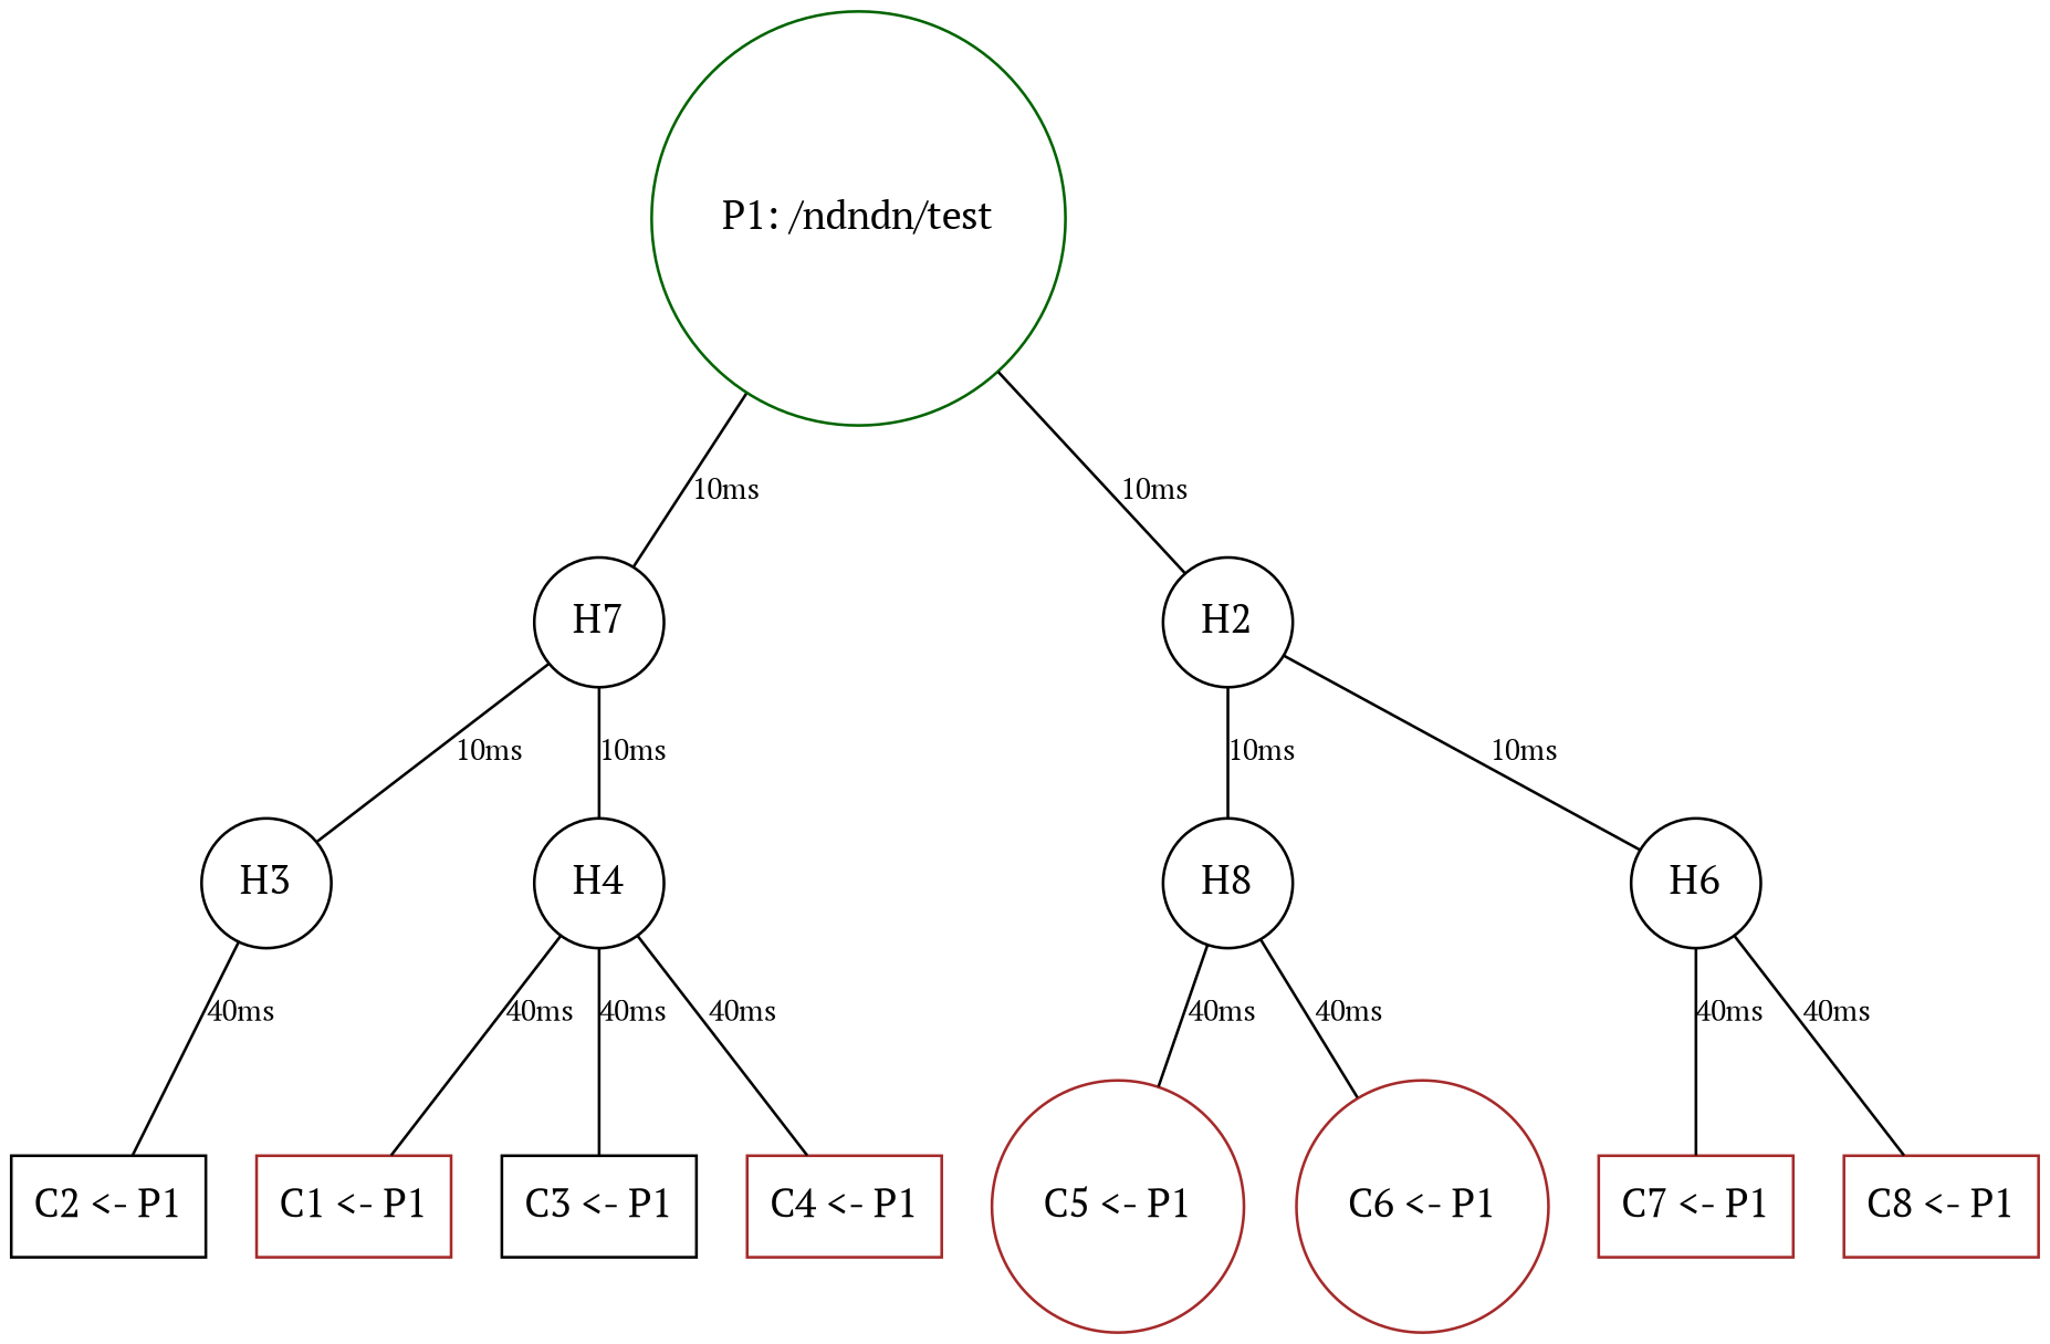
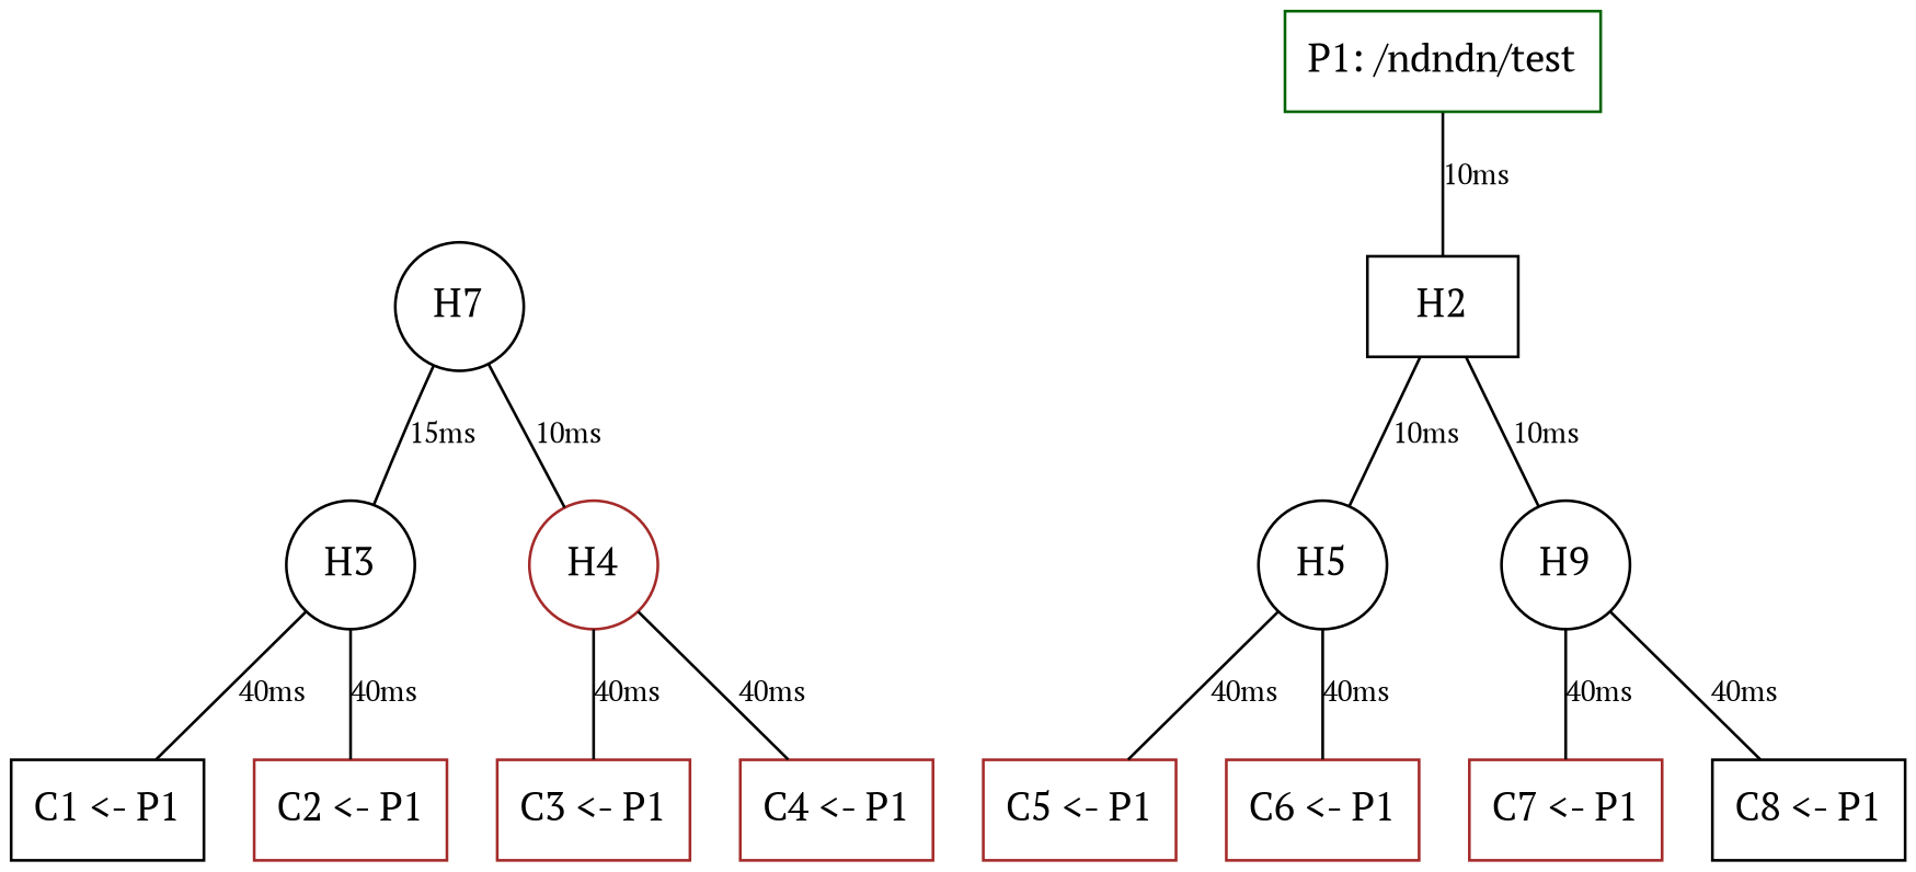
  digraph {
    fontname="PT Serif"
    node [fontname="PT Serif" shape=rect color=brown]
    edge [arrowhead=none fontname="PT Serif" fontsize=10]
    n1 [label=H7 rank=5 shape=circle color=""]
    H3 [rank=5 shape=circle color=""]
-   H4 [rank=5 shape=circle color=""]
-   H2 [rank=5 shape=circle color=""]
-   H5 [rank=5 shape=circle label=H8 color=""]
-   H6 [rank=5 shape=circle color=""]
-   n7 [color=darkgreen label="P1: /ndndn/test" shape=circle]
-   n8 [label="C1 <- P1"]
-   n9 [color=black label="C2 <- P1"]
-   n10 [color=black label="C3 <- P1"]
+   H4 [rank=5 shape=circle]
+   H2 [rank=5 shape=box color=""]
+   H5 [rank=5 shape=circle color=""]
+   H6 [rank=5 shape=circle label=H9 color=""]
+   n7 [color=darkgreen label="P1: /ndndn/test"]
+   n8 [color=black label="C1 <- P1"]
+   n9 [label="C2 <- P1"]
+   n10 [label="C3 <- P1"]
    n11 [label="C4 <- P1"]
-   n12 [label="C5 <- P1" shape=circle]
-   n13 [label="C6 <- P1" shape=circle]
+   n12 [label="C5 <- P1"]
+   n13 [label="C6 <- P1"]
    n14 [label="C7 <- P1"]
-   n15 [label="C8 <- P1"]
+   n15 [color=black label="C8 <- P1"]
    subgraph sub_1 {
      n1
      H3
      H4
      H2
      H5
      H6
    }
    subgraph sub_2 {
      rank=source
      n7
    }
    subgraph sub_3 {
      rank=sink
      n8
      n9
      n10
      n11
      n12
      n13
      n14
      n15
    }
-   n1 -> H3 [label="10ms"]
+   n1 -> H3 [label="15ms"]
    n1 -> H4 [label="10ms"]
    H2 -> H5 [label="10ms"]
    H2 -> H6 [label="10ms"]
-   n7 -> n1 [label="10ms"]
    n7 -> H2 [label="10ms"]
-   n8 -> H4 [label="40ms"]
+   n8 -> H3 [label="40ms"]
    n9 -> H3 [label="40ms"]
    n10 -> H4 [label="40ms"]
    n11 -> H4 [label="40ms"]
    n12 -> H5 [label="40ms"]
    n13 -> H5 [label="40ms"]
    n14 -> H6 [label="40ms"]
    n15 -> H6 [label="40ms"]
  }
